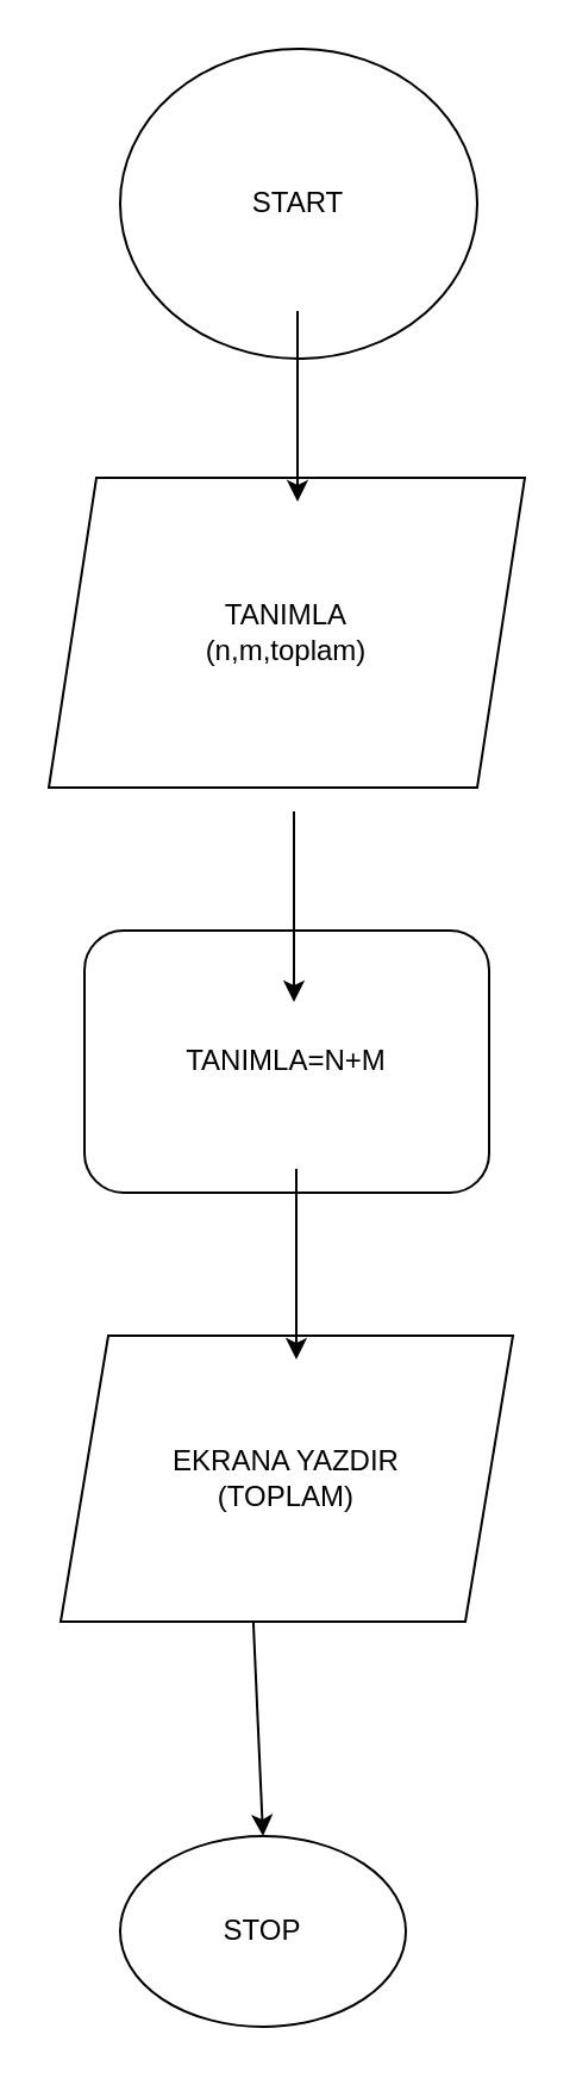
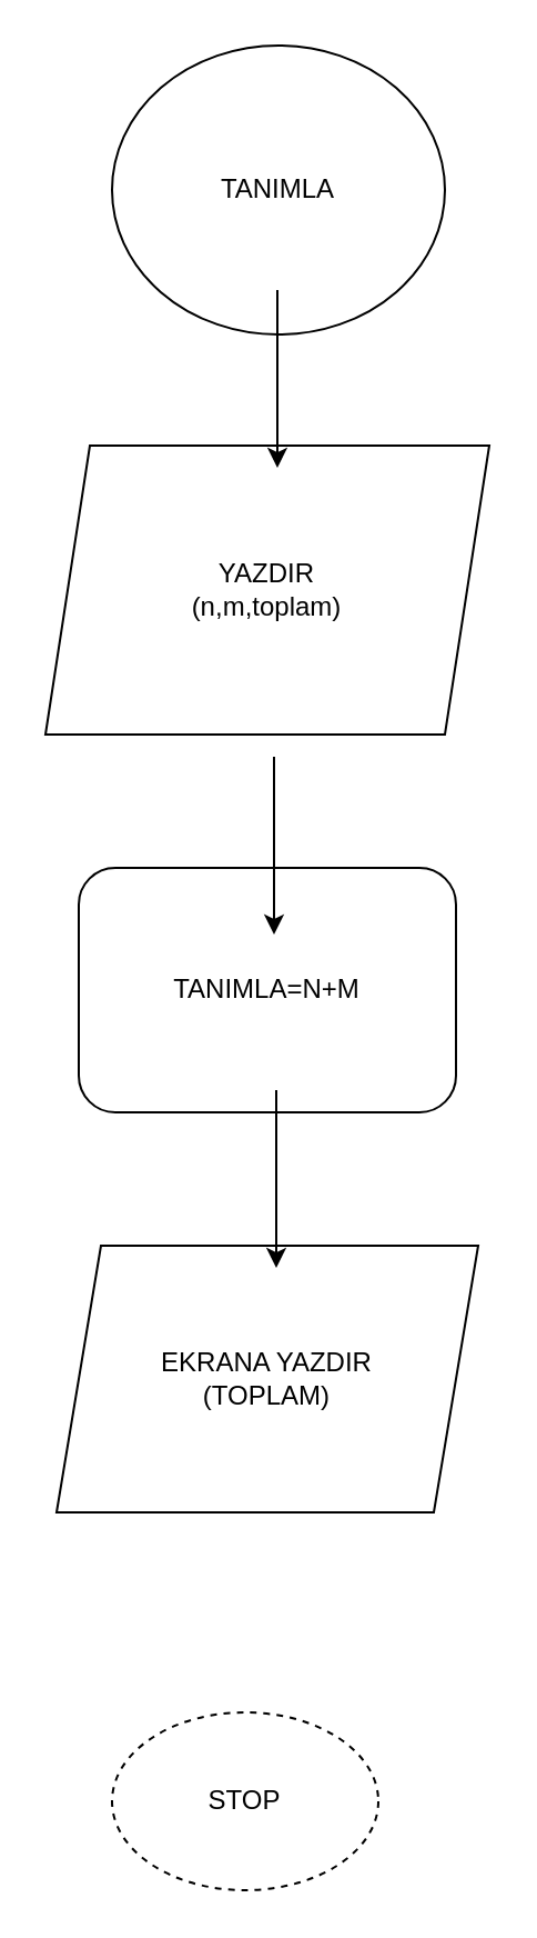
  <mxCell id="0" />
  <mxCell id="1" parent="0" />
- <mxCell id="2" value="START" style="ellipse;whiteSpace=wrap;html=1;" vertex="1" parent="1"><mxGeometry x="50" y="20" width="150" height="130" as="geometry" /></mxCell>
- <mxCell id="3" value="TANIMLA&lt;br&gt;(n,m,toplam)" style="shape=parallelogram;perimeter=parallelogramPerimeter;whiteSpace=wrap;html=1;fixedSize=1;" vertex="1" parent="1"><mxGeometry x="20" y="200" width="200" height="130" as="geometry" /></mxCell>
+ <mxCell id="2" value="TANIMLA" style="ellipse;whiteSpace=wrap;html=1;" vertex="1" parent="1"><mxGeometry x="50" y="20" width="150" height="130" as="geometry" /></mxCell>
+ <mxCell id="3" value="YAZDIR&lt;br&gt;(n,m,toplam)" style="shape=parallelogram;perimeter=parallelogramPerimeter;whiteSpace=wrap;html=1;fixedSize=1;" vertex="1" parent="1"><mxGeometry x="20" y="200" width="200" height="130" as="geometry" /></mxCell>
  <mxCell id="4" value="TANIMLA=N+M" style="rounded=1;whiteSpace=wrap;html=1;" vertex="1" parent="1"><mxGeometry x="35" y="390" width="170" height="110" as="geometry" /></mxCell>
  <mxCell id="5" value="EKRANA YAZDIR&lt;br&gt;(TOPLAM)" style="shape=parallelogram;perimeter=parallelogramPerimeter;whiteSpace=wrap;html=1;fixedSize=1;" vertex="1" parent="1"><mxGeometry x="25" y="560" width="190" height="120" as="geometry" /></mxCell>
  <mxCell id="6" value="" style="endArrow=classic;html=1;rounded=0;exitX=0.5;exitY=1;exitDx=0;exitDy=0;" edge="1" parent="1"><mxGeometry width="50" height="50" relative="1" as="geometry"><mxPoint x="123" y="340" as="sourcePoint" /><mxPoint x="123" y="420" as="targetPoint" /><Array as="points"><mxPoint x="123" y="410" /></Array></mxGeometry></mxCell>
  <mxCell id="7" value="" style="endArrow=classic;html=1;rounded=0;exitX=0.5;exitY=1;exitDx=0;exitDy=0;" edge="1" parent="1"><mxGeometry width="50" height="50" relative="1" as="geometry"><mxPoint x="124" y="490" as="sourcePoint" /><mxPoint x="124" y="570" as="targetPoint" /><Array as="points"><mxPoint x="124" y="540" /><mxPoint x="124" y="560" /></Array></mxGeometry></mxCell>
  <mxCell id="8" value="" style="endArrow=classic;html=1;rounded=0;" edge="1" parent="1"><mxGeometry width="50" height="50" relative="1" as="geometry"><mxPoint x="124.5" y="130" as="sourcePoint" /><mxPoint x="124.5" y="210" as="targetPoint" /><Array as="points"><mxPoint x="124.5" y="200" /></Array></mxGeometry></mxCell>
- <mxCell id="9" value="STOP" style="ellipse;whiteSpace=wrap;html=1;" vertex="1" parent="1"><mxGeometry x="50" y="770" width="120" height="80" as="geometry" /></mxCell>
- <mxCell id="10" value="" style="endArrow=classic;html=1;rounded=0;exitX=0.426;exitY=1;exitDx=0;exitDy=0;exitPerimeter=0;entryX=0.5;entryY=0;entryDx=0;entryDy=0;" edge="1" parent="1" source="5" target="9"><mxGeometry width="50" height="50" relative="1" as="geometry"><mxPoint x="100" y="770" as="sourcePoint" /><mxPoint x="150" y="720" as="targetPoint" /></mxGeometry></mxCell>
+ <mxCell id="9" value="STOP" style="ellipse;whiteSpace=wrap;html=1;dashed=1;" vertex="1" parent="1"><mxGeometry x="50" y="770" width="120" height="80" as="geometry" /></mxCell>
